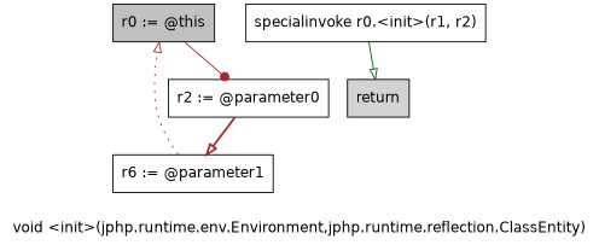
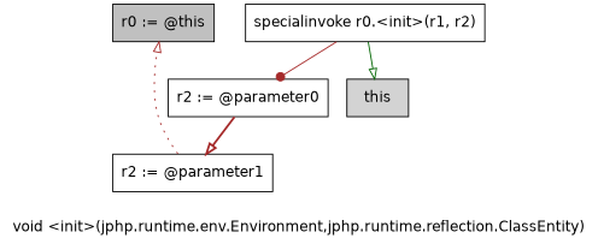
  digraph {
    fontname="DejaVu Sans"
    label="void <init>(jphp.runtime.env.Environment,jphp.runtime.reflection.ClassEntity)"
    node [fontname="DejaVu Sans" shape=box]
    edge [arrowhead=onormal color=brown fontname="DejaVu Sans" style=solid]
    n1 [fillcolor=gray label="r0 := @this" style=filled]
    n2 [label="r2 := @parameter0"]
-   n3 [label="r6 := @parameter1"]
+   n3 [label="r2 := @parameter1"]
    n4 [label="specialinvoke r0.<init>(r1, r2)"]
-   n5 [fillcolor=lightgray label=return style=filled]
-   n1 -> n2 [arrowhead=dot]
+   n5 [fillcolor=lightgray label=this style=filled]
+   n4 -> n2 [arrowhead=dot]
    n2 -> n3 [style=bold]
    n3 -> n1 [style=dotted]
    n4 -> n5 [color=darkgreen]
  }
